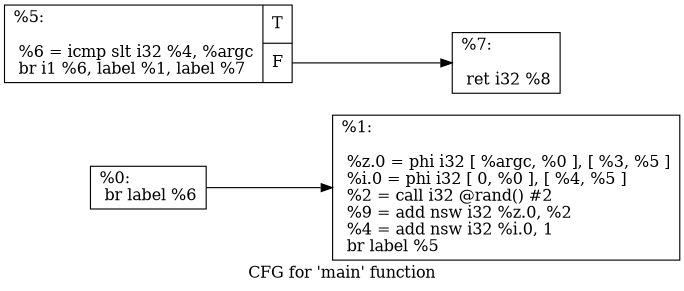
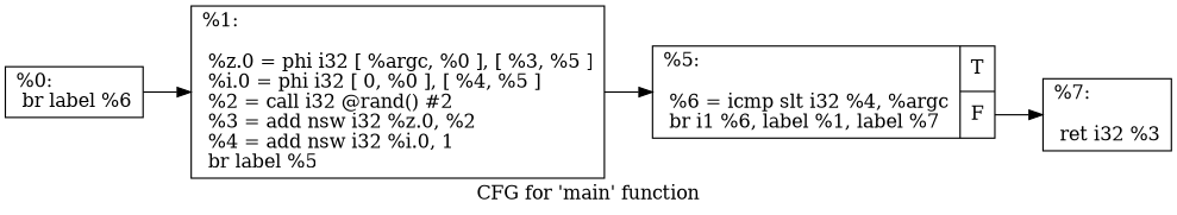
  digraph {
    label="CFG for 'main' function"
    rankdir=LR
    node [shape=record]
    n1 [label="{%0:\l  br label %6\l}"]
-   n2 [label="{%1:\l\l  %z.0 = phi i32 [ %argc, %0 ], [ %3, %5 ]\l  %i.0 = phi i32 [ 0, %0 ], [ %4, %5 ]\l  %2 = call i32 @rand() #2\l  %9 = add nsw i32 %z.0, %2\l  %4 = add nsw i32 %i.0, 1\l  br label %5\l}"]
+   n2 [label="{%1:\l\l  %z.0 = phi i32 [ %argc, %0 ], [ %3, %5 ]\l  %i.0 = phi i32 [ 0, %0 ], [ %4, %5 ]\l  %2 = call i32 @rand() #2\l  %3 = add nsw i32 %z.0, %2\l  %4 = add nsw i32 %i.0, 1\l  br label %5\l}"]
    n3 [label="{%5:\l\l  %6 = icmp slt i32 %4, %argc\l  br i1 %6, label %1, label %7\l|{<s0>T|<s1>F}}"]
-   n4 [label="{%7:\l\l  ret i32 %8\l}"]
+   n4 [label="{%7:\l\l  ret i32 %3\l}"]
    n1 -> n2
+   n2 -> n3
    n3 -> n4 [tailport=s1]
  }
